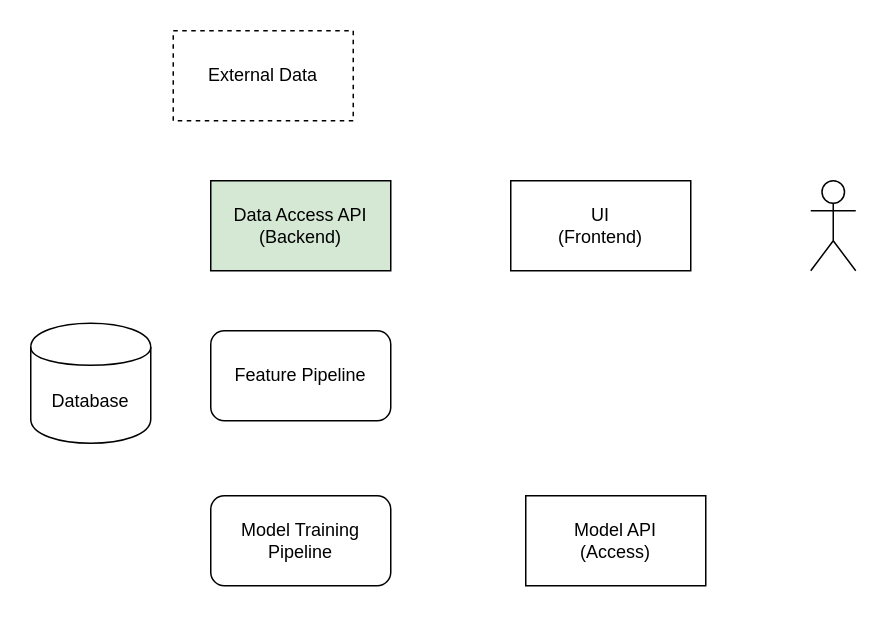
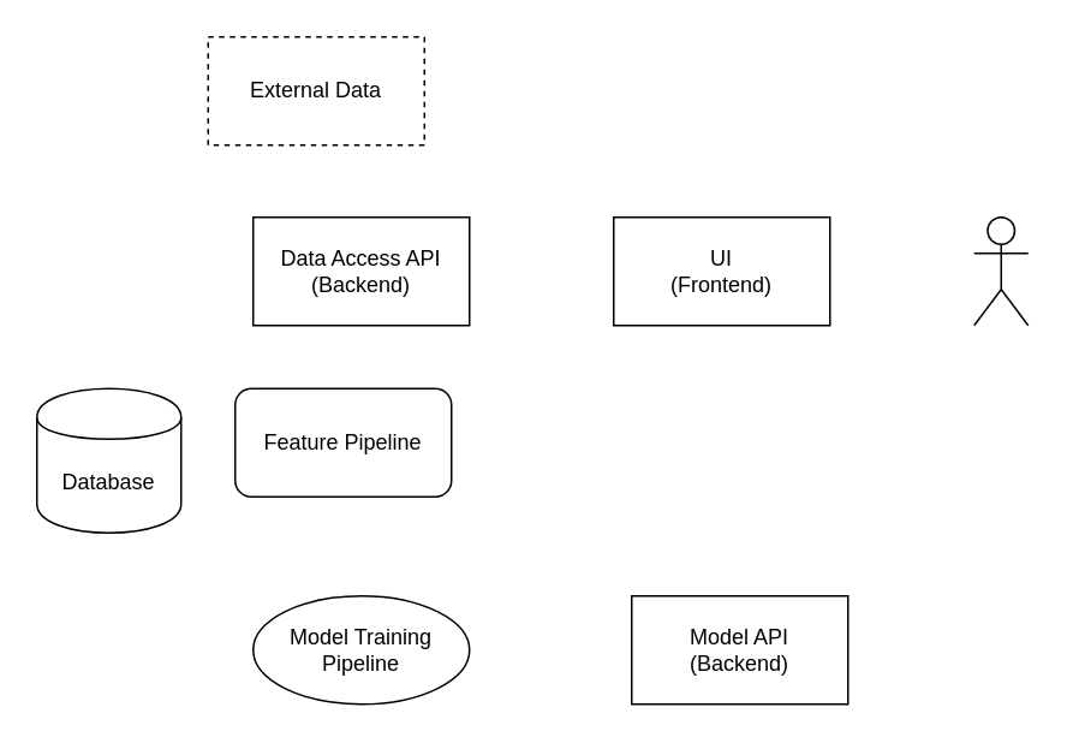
  <mxCell id="0" />
  <mxCell id="1" parent="0" />
  <mxCell id="2" value="Database" style="shape=cylinder;whiteSpace=wrap;html=1;boundedLbl=1;backgroundOutline=1;" vertex="1" parent="1"><mxGeometry x="20" y="215" width="80" height="80" as="geometry" /></mxCell>
- <mxCell id="3" value="Feature Pipeline" style="rounded=1;whiteSpace=wrap;html=1;" vertex="1" parent="1"><mxGeometry x="140" y="220" width="120" height="60" as="geometry" /></mxCell>
- <mxCell id="4" value="Model Training Pipeline" style="rounded=1;whiteSpace=wrap;html=1;" vertex="1" parent="1"><mxGeometry x="140" y="330" width="120" height="60" as="geometry" /></mxCell>
+ <mxCell id="3" value="Feature Pipeline" style="rounded=1;whiteSpace=wrap;html=1;" vertex="1" parent="1"><mxGeometry x="130" y="215" width="120" height="60" as="geometry" /></mxCell>
+ <mxCell id="4" value="Model Training Pipeline" style="ellipse;whiteSpace=wrap;html=1;" vertex="1" parent="1"><mxGeometry x="140" y="330" width="120" height="60" as="geometry" /></mxCell>
  <mxCell id="5" value="External Data" style="rounded=0;whiteSpace=wrap;html=1;dashed=1;" vertex="1" parent="1"><mxGeometry x="115" y="20" width="120" height="60" as="geometry" /></mxCell>
  <mxCell id="6" value="UI&lt;br&gt;(Frontend)" style="rounded=0;whiteSpace=wrap;html=1;" vertex="1" parent="1"><mxGeometry x="340" y="120" width="120" height="60" as="geometry" /></mxCell>
  <mxCell id="7" value="" style="shape=umlActor;verticalLabelPosition=bottom;labelBackgroundColor=#ffffff;verticalAlign=top;html=1;outlineConnect=0;" vertex="1" parent="1"><mxGeometry x="540" y="120" width="30" height="60" as="geometry" /></mxCell>
- <mxCell id="8" value="Data Access API&lt;br&gt;(Backend)" style="rounded=0;whiteSpace=wrap;html=1;fillColor=#d5e8d4;" vertex="1" parent="1"><mxGeometry x="140" y="120" width="120" height="60" as="geometry" /></mxCell>
- <mxCell id="9" value="Model API&lt;br&gt;(Access)" style="rounded=0;whiteSpace=wrap;html=1;" vertex="1" parent="1"><mxGeometry x="350" y="330" width="120" height="60" as="geometry" /></mxCell>
+ <mxCell id="8" value="Data Access API&lt;br&gt;(Backend)" style="rounded=0;whiteSpace=wrap;html=1;" vertex="1" parent="1"><mxGeometry x="140" y="120" width="120" height="60" as="geometry" /></mxCell>
+ <mxCell id="9" value="Model API&lt;br&gt;(Backend)" style="rounded=0;whiteSpace=wrap;html=1;" vertex="1" parent="1"><mxGeometry x="350" y="330" width="120" height="60" as="geometry" /></mxCell>
